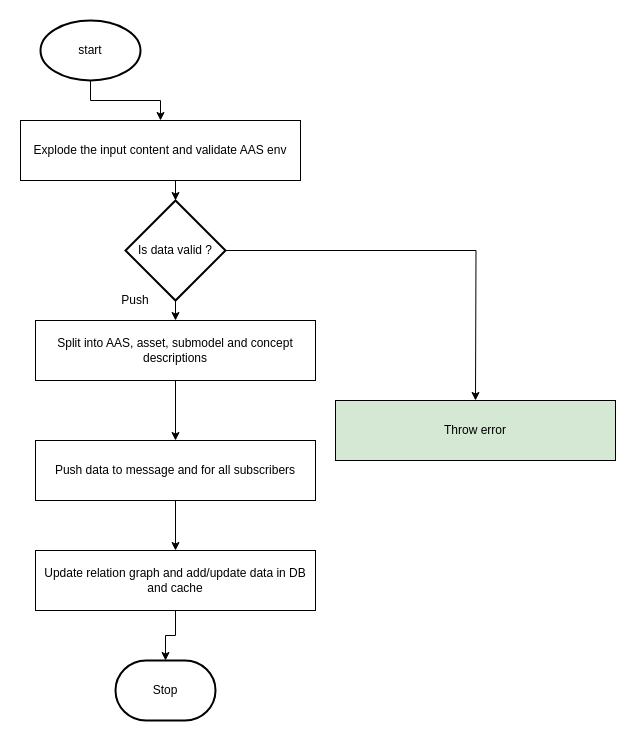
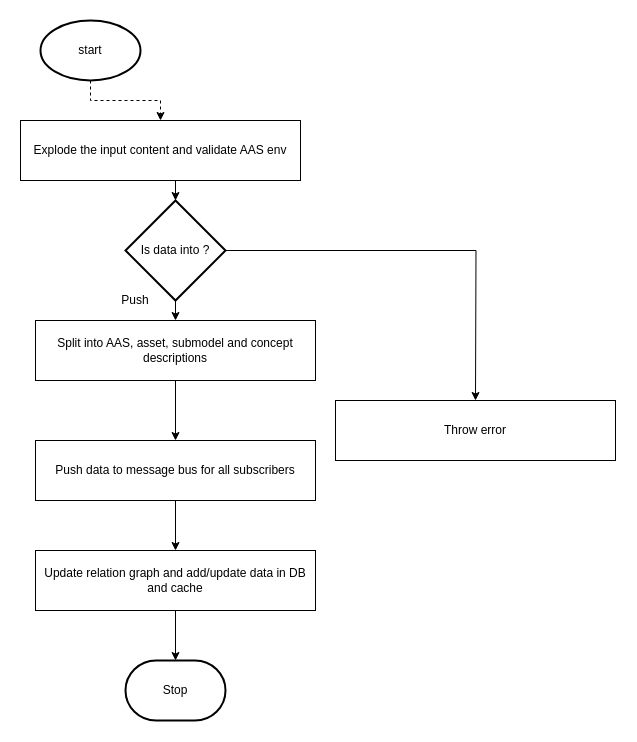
  <mxCell id="0" />
  <mxCell id="1" parent="0" />
- <mxCell id="2" style="edgeStyle=orthogonalEdgeStyle;rounded=0;orthogonalLoop=1;jettySize=auto;html=1;exitX=0.5;exitY=1;exitDx=0;exitDy=0;exitPerimeter=0;" edge="1" parent="1" source="3" target="5"><mxGeometry relative="1" as="geometry" /></mxCell>
+ <mxCell id="2" style="edgeStyle=orthogonalEdgeStyle;rounded=0;orthogonalLoop=1;jettySize=auto;html=1;exitX=0.5;exitY=1;exitDx=0;exitDy=0;exitPerimeter=0;dashed=1;" edge="1" parent="1" source="3" target="5"><mxGeometry relative="1" as="geometry" /></mxCell>
  <mxCell id="3" value="start" style="strokeWidth=2;html=1;shape=mxgraph.flowchart.start_1;whiteSpace=wrap;" vertex="1" parent="1"><mxGeometry x="40" y="20" width="100" height="60" as="geometry" /></mxCell>
  <mxCell id="4" style="edgeStyle=orthogonalEdgeStyle;rounded=0;orthogonalLoop=1;jettySize=auto;html=1;exitX=0.5;exitY=1;exitDx=0;exitDy=0;entryX=0.5;entryY=0;entryDx=0;entryDy=0;" edge="1" parent="1" source="5"><mxGeometry relative="1" as="geometry"><mxPoint x="175" y="200" as="targetPoint" /></mxGeometry></mxCell>
  <mxCell id="5" value="Explode the input content and validate AAS env" style="rounded=0;whiteSpace=wrap;html=1;" vertex="1" parent="1"><mxGeometry x="20" y="120" width="280" height="60" as="geometry" /></mxCell>
  <mxCell id="6" style="edgeStyle=orthogonalEdgeStyle;rounded=0;orthogonalLoop=1;jettySize=auto;html=1;exitX=0.5;exitY=1;exitDx=0;exitDy=0;exitPerimeter=0;entryX=0.5;entryY=0;entryDx=0;entryDy=0;" edge="1" parent="1" source="8" target="10"><mxGeometry relative="1" as="geometry" /></mxCell>
  <mxCell id="7" style="edgeStyle=orthogonalEdgeStyle;rounded=0;orthogonalLoop=1;jettySize=auto;html=1;exitX=1;exitY=0.5;exitDx=0;exitDy=0;exitPerimeter=0;" edge="1" parent="1" source="8"><mxGeometry relative="1" as="geometry"><mxPoint x="475" y="400" as="targetPoint" /></mxGeometry></mxCell>
- <mxCell id="8" value="Is data valid ?" style="strokeWidth=2;html=1;shape=mxgraph.flowchart.decision;whiteSpace=wrap;" vertex="1" parent="1"><mxGeometry x="125" y="200" width="100" height="100" as="geometry" /></mxCell>
+ <mxCell id="8" value="Is data into ?" style="strokeWidth=2;html=1;shape=mxgraph.flowchart.decision;whiteSpace=wrap;" vertex="1" parent="1"><mxGeometry x="125" y="200" width="100" height="100" as="geometry" /></mxCell>
  <mxCell id="9" style="edgeStyle=orthogonalEdgeStyle;rounded=0;orthogonalLoop=1;jettySize=auto;html=1;exitX=0.5;exitY=1;exitDx=0;exitDy=0;" edge="1" parent="1" source="10" target="12"><mxGeometry relative="1" as="geometry" /></mxCell>
  <mxCell id="10" value="Split into AAS, asset, submodel and concept descriptions" style="rounded=0;whiteSpace=wrap;html=1;" vertex="1" parent="1"><mxGeometry x="35" y="320" width="280" height="60" as="geometry" /></mxCell>
  <mxCell id="11" style="edgeStyle=orthogonalEdgeStyle;rounded=0;orthogonalLoop=1;jettySize=auto;html=1;exitX=0.5;exitY=1;exitDx=0;exitDy=0;entryX=0.5;entryY=0;entryDx=0;entryDy=0;" edge="1" parent="1" source="12" target="14"><mxGeometry relative="1" as="geometry" /></mxCell>
- <mxCell id="12" value="Push data to message and for all subscribers" style="rounded=0;whiteSpace=wrap;html=1;" vertex="1" parent="1"><mxGeometry x="35" y="440" width="280" height="60" as="geometry" /></mxCell>
+ <mxCell id="12" value="Push data to message bus for all subscribers" style="rounded=0;whiteSpace=wrap;html=1;" vertex="1" parent="1"><mxGeometry x="35" y="440" width="280" height="60" as="geometry" /></mxCell>
  <mxCell id="13" style="edgeStyle=orthogonalEdgeStyle;rounded=0;orthogonalLoop=1;jettySize=auto;html=1;exitX=0.5;exitY=1;exitDx=0;exitDy=0;entryX=0.5;entryY=0;entryDx=0;entryDy=0;entryPerimeter=0;" edge="1" parent="1" source="14" target="16"><mxGeometry relative="1" as="geometry" /></mxCell>
  <mxCell id="14" value="Update relation graph and add/update data in DB and cache" style="rounded=0;whiteSpace=wrap;html=1;" vertex="1" parent="1"><mxGeometry x="35" y="550" width="280" height="60" as="geometry" /></mxCell>
  <mxCell id="15" value="Push" style="text;html=1;strokeColor=none;fillColor=none;align=center;verticalAlign=middle;whiteSpace=wrap;rounded=0;" vertex="1" parent="1"><mxGeometry x="115" y="290" width="40" height="20" as="geometry" /></mxCell>
- <mxCell id="16" value="Stop" style="strokeWidth=2;html=1;shape=mxgraph.flowchart.terminator;whiteSpace=wrap;" vertex="1" parent="1"><mxGeometry x="115" y="660" width="100" height="60" as="geometry" /></mxCell>
- <mxCell id="17" value="Throw error" style="rounded=0;whiteSpace=wrap;html=1;fillColor=#d5e8d4;" vertex="1" parent="1"><mxGeometry x="335" y="400" width="280" height="60" as="geometry" /></mxCell>
+ <mxCell id="16" value="Stop" style="strokeWidth=2;html=1;shape=mxgraph.flowchart.terminator;whiteSpace=wrap;" vertex="1" parent="1"><mxGeometry x="125" y="660" width="100" height="60" as="geometry" /></mxCell>
+ <mxCell id="17" value="Throw error" style="rounded=0;whiteSpace=wrap;html=1;" vertex="1" parent="1"><mxGeometry x="335" y="400" width="280" height="60" as="geometry" /></mxCell>
